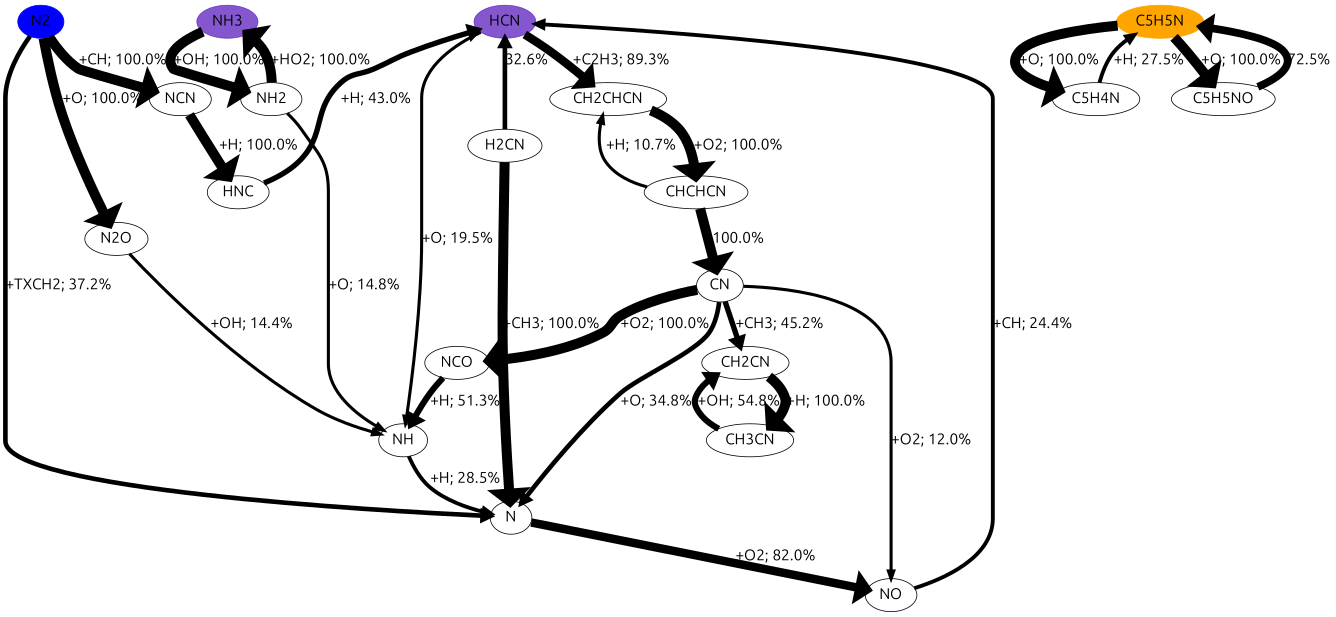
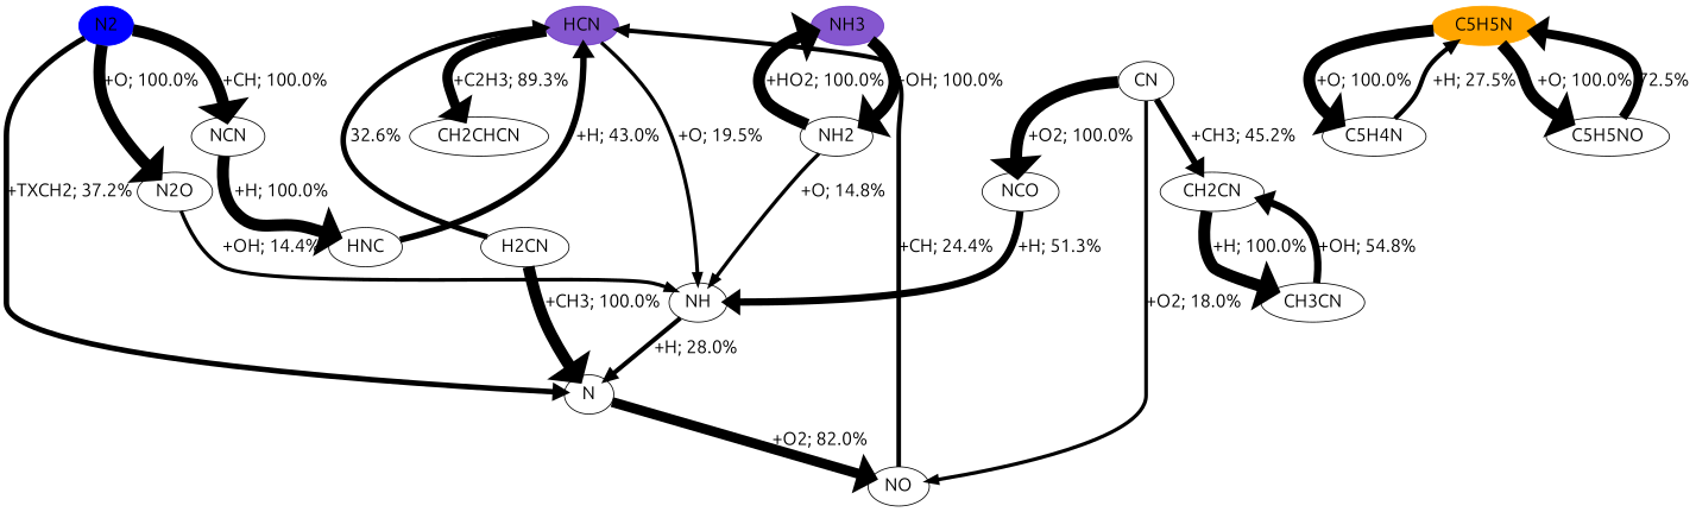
  digraph {
    b="0,0,1558,558"
    fontname=Ubuntu
    rankdir=TB
    node [fontname=Ubuntu fontsize=20]
    edge [fontcolor=black fontname=Ubuntu fontsize=20 penwidth=13]
    HCN [color="#500dbab1" fillcolor="#500dbab1" style=filled]
    C5H5N [color=orange fillcolor=orange style=filled]
    N2 [color=blue fillcolor=blue style=filled]
    NH3 [color="#500dbab1" fillcolor="#500dbab1" style=filled]
    NH
    CH2CHCN
    C5H4N
    C5H5NO
    N
    N2O
    NCN
    NH2
    NO
-   CHCHCN
    CN
    HNC
    H2CN
    NCO
    CH2CN
    CH3CN
    subgraph sub_1 {
      rank=source
      HCN
      C5H5N
      N2
      NH3
    }
    HCN -> NH [label="+O; 19.5%" penwidth=4]
    HCN -> CH2CHCN [label="+C2H3; 89.3%" penwidth=11]
    C5H5N -> C5H4N [label="+O; 100.0%"]
    C5H5N -> C5H5NO [label="+O; 100.0%"]
    N2 -> N [label="+TXCH2; 37.2%" penwidth=6]
    N2 -> N2O [label="+O; 100.0%"]
    N2 -> NCN [label="+CH; 100.0%"]
    NH3 -> NH2 [label="+OH; 100.0%"]
-   NH -> N [label="+H; 28.5%" penwidth=5]
-   CH2CHCN -> CHCHCN [label="+O2; 100.0%"]
+   NH -> N [label="+H; 28.0%" penwidth=5]
    C5H4N -> C5H5N [label="+H; 27.5%" penwidth=5]
    C5H5NO -> C5H5N [label="72.5%" penwidth=10]
    N -> NO [label="+O2; 82.0%" penwidth=11]
    N2O -> NH [label="+OH; 14.4%" penwidth=4]
    NCN -> HNC [label="+H; 100.0%"]
    NH2 -> NH3 [label="+HO2; 100.0%"]
    NH2 -> NH [label="+O; 14.8%" penwidth=4]
    NO -> HCN [label="+CH; 24.4%" penwidth=5]
-   CHCHCN -> CH2CHCN [label="+H; 10.7%" penwidth=4]
-   CHCHCN -> CN [label="100.0%"]
-   CN -> N [label="+O; 34.8%" penwidth=6]
-   CN -> NO [label="+O2; 12.0%" penwidth=4]
+   CN -> NO [label="+O2; 18.0%" penwidth=4]
    CN -> NCO [label="+O2; 100.0%"]
    CN -> CH2CN [label="+CH3; 45.2%" penwidth=7]
    HNC -> HCN [label="+H; 43.0%" penwidth=7]
    H2CN -> HCN [label="32.6%" penwidth=6]
    H2CN -> N [label="+CH3; 100.0%"]
    NCO -> NH [label="+H; 51.3%" penwidth=8]
    CH2CN -> CH3CN [label="+H; 100.0%"]
    CH3CN -> CH2CN [label="+OH; 54.8%" penwidth=8]
  }
